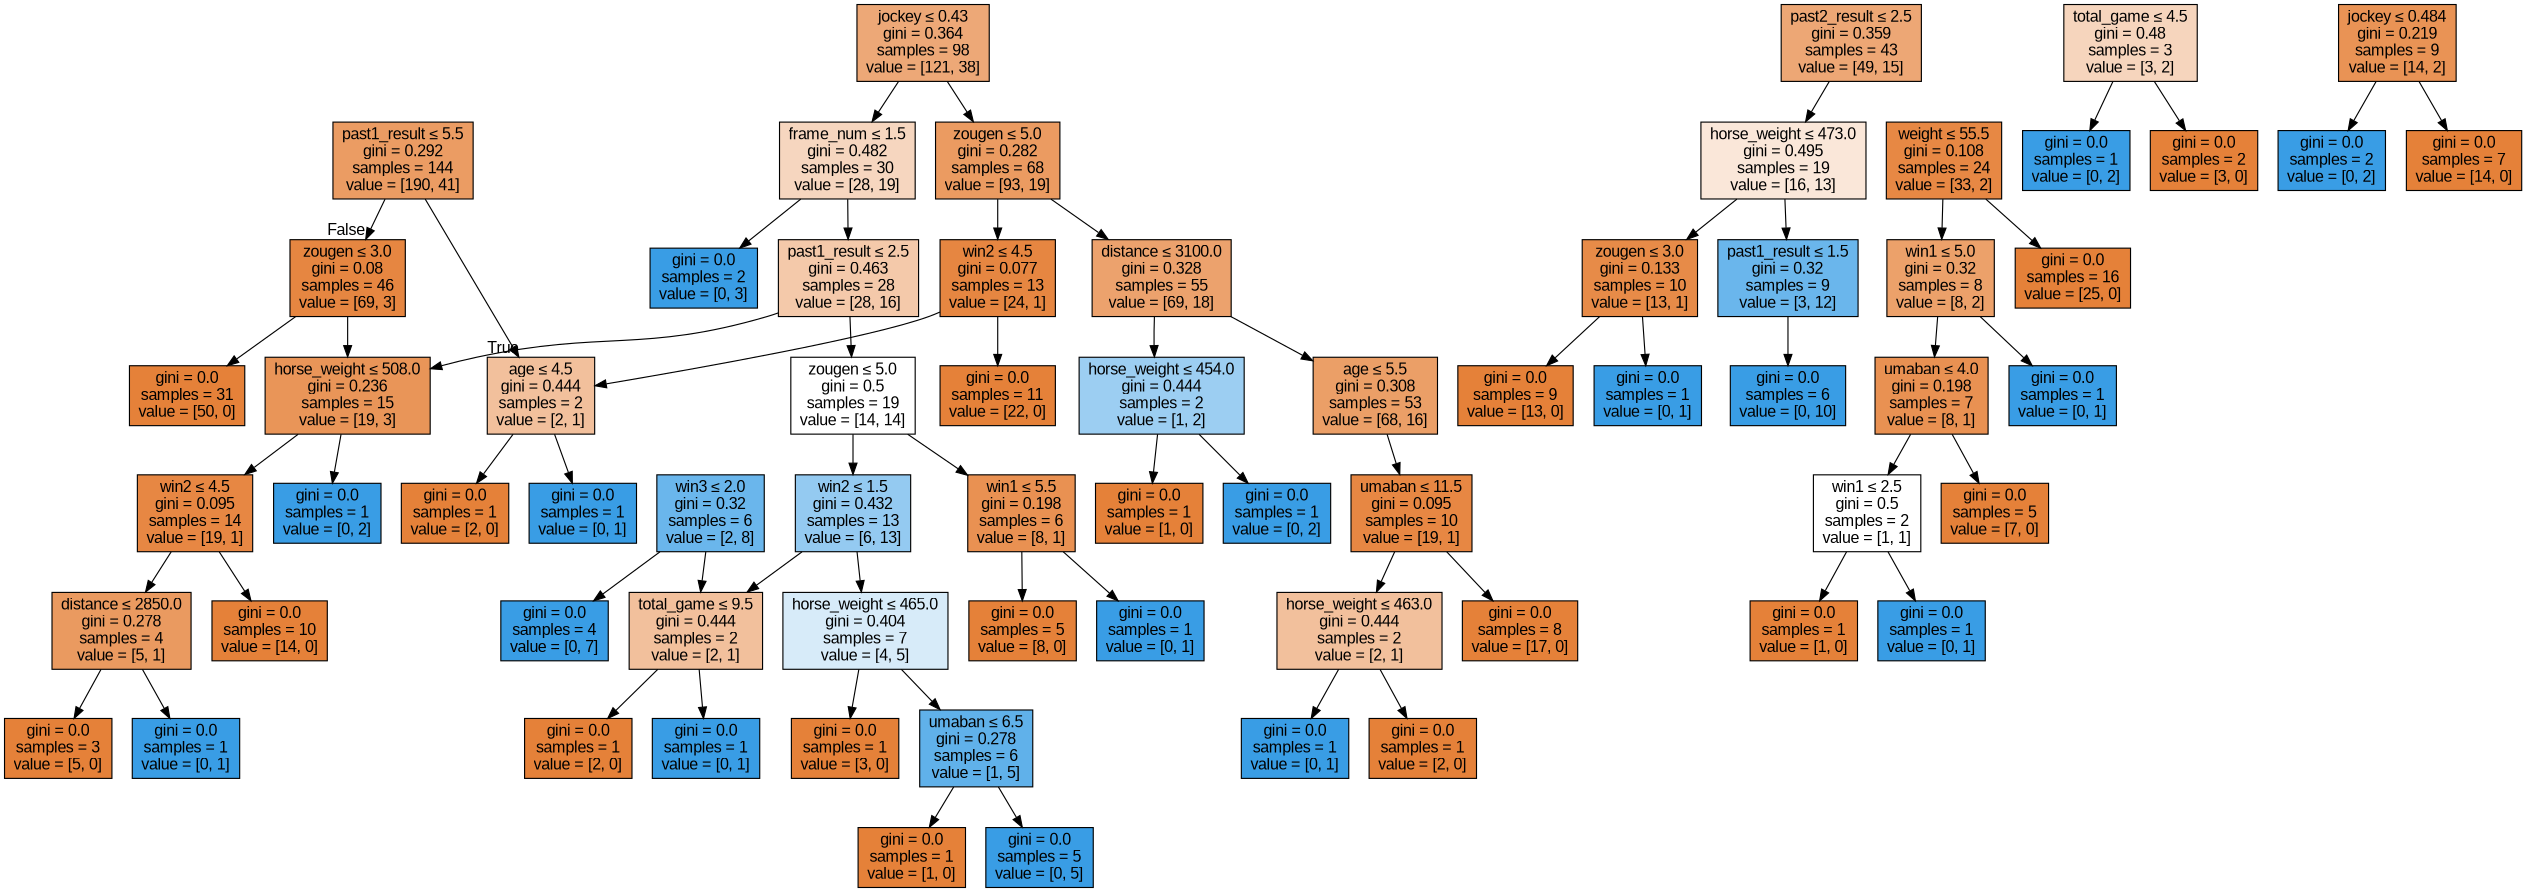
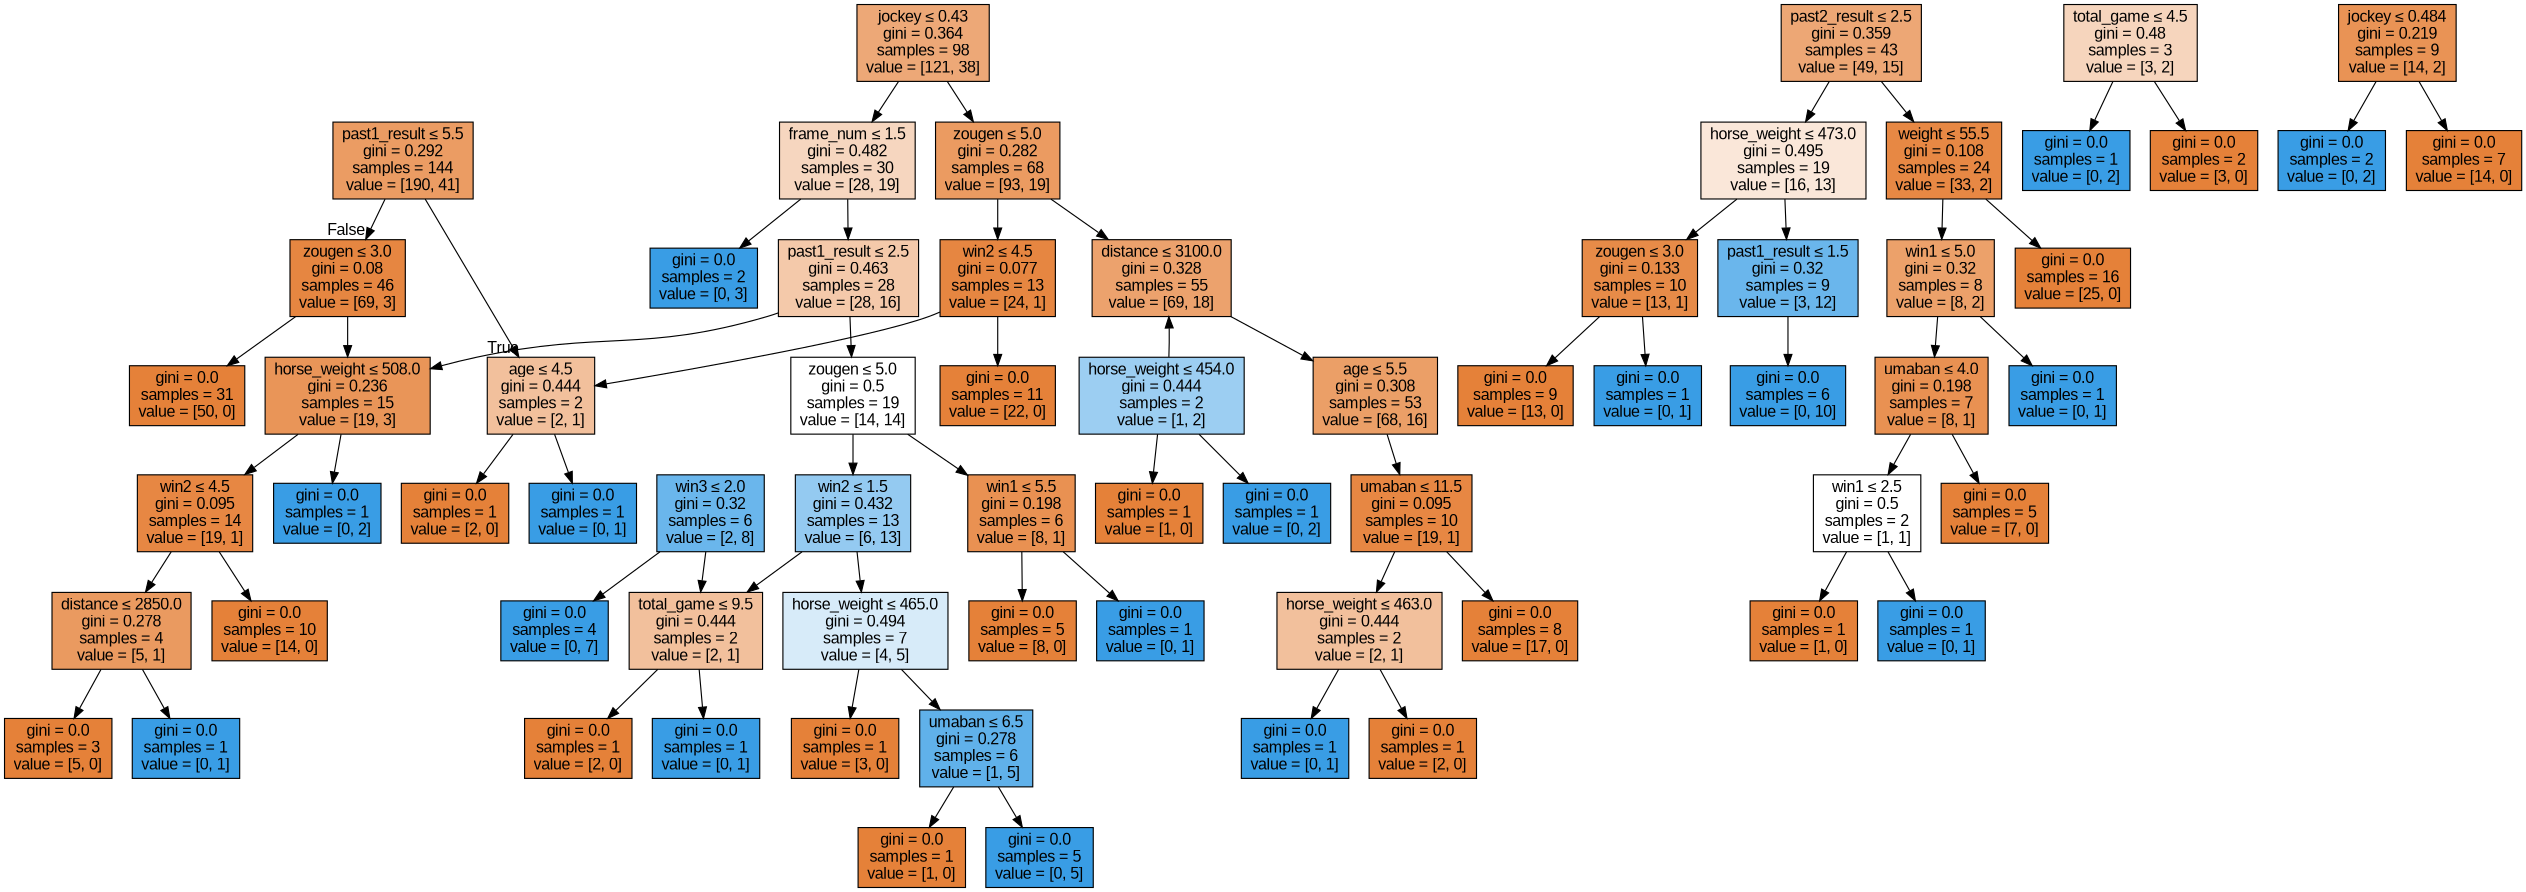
  digraph {
    fontname="Liberation Sans"
    node [color=black fillcolor="#e58139ff" fontname="Liberation Sans" shape=box style=filled]
    edge [fontname="Liberation Sans"]
    n1 [fillcolor="#e58139c8" label=<past1_result &le; 5.5<br/>gini = 0.292<br/>samples = 144<br/>value = [190, 41]>]
    n2 [fillcolor="#e58139f4" label=<zougen &le; 3.0<br/>gini = 0.08<br/>samples = 46<br/>value = [69, 3]>]
    n3 [fillcolor="#e581397f" label=<age &le; 4.5<br/>gini = 0.444<br/>samples = 2<br/>value = [2, 1]>]
    n4 [fillcolor="#e58139af" label=<jockey &le; 0.43<br/>gini = 0.364<br/>samples = 98<br/>value = [121, 38]>]
    n5 [fillcolor="#e58139cb" label=<zougen &le; 5.0<br/>gini = 0.282<br/>samples = 68<br/>value = [93, 19]>]
    n6 [fillcolor="#e5813952" label=<frame_num &le; 1.5<br/>gini = 0.482<br/>samples = 30<br/>value = [28, 19]>]
    n7 [label=<gini = 0.0<br/>samples = 31<br/>value = [50, 0]>]
    n8 [fillcolor="#e58139d7" label=<horse_weight &le; 508.0<br/>gini = 0.236<br/>samples = 15<br/>value = [19, 3]>]
    n9 [fillcolor="#e58139bc" label=<distance &le; 3100.0<br/>gini = 0.328<br/>samples = 55<br/>value = [69, 18]>]
    n10 [fillcolor="#e58139f4" label=<win2 &le; 4.5<br/>gini = 0.077<br/>samples = 13<br/>value = [24, 1]>]
    n11 [fillcolor="#399de5ff" label=<gini = 0.0<br/>samples = 2<br/>value = [0, 3]>]
    n12 [fillcolor="#e581396d" label=<past1_result &le; 2.5<br/>gini = 0.463<br/>samples = 28<br/>value = [28, 16]>]
    n13 [fillcolor="#e58139c3" label=<age &le; 5.5<br/>gini = 0.308<br/>samples = 53<br/>value = [68, 16]>]
    n14 [fillcolor="#399de57f" label=<horse_weight &le; 454.0<br/>gini = 0.444<br/>samples = 2<br/>value = [1, 2]>]
    n15 [label=<gini = 0.0<br/>samples = 11<br/>value = [22, 0]>]
    n16 [fillcolor="#e58139f2" label=<umaban &le; 11.5<br/>gini = 0.095<br/>samples = 10<br/>value = [19, 1]>]
    n17 [fillcolor="#399de5ff" label=<gini = 0.0<br/>samples = 1<br/>value = [0, 2]>]
    n18 [label=<gini = 0.0<br/>samples = 1<br/>value = [1, 0]>]
    n19 [fillcolor="#e58139b1" label=<past2_result &le; 2.5<br/>gini = 0.359<br/>samples = 43<br/>value = [49, 15]>]
    n20 [fillcolor="#e5813930" label=<horse_weight &le; 473.0<br/>gini = 0.495<br/>samples = 19<br/>value = [16, 13]>]
    n21 [fillcolor="#e58139f0" label=<weight &le; 55.5<br/>gini = 0.108<br/>samples = 24<br/>value = [33, 2]>]
    n22 [label=<gini = 0.0<br/>samples = 8<br/>value = [17, 0]>]
    n23 [fillcolor="#e581397f" label=<horse_weight &le; 463.0<br/>gini = 0.444<br/>samples = 2<br/>value = [2, 1]>]
    n24 [fillcolor="#e58139eb" label=<zougen &le; 3.0<br/>gini = 0.133<br/>samples = 10<br/>value = [13, 1]>]
    n25 [fillcolor="#399de5bf" label=<past1_result &le; 1.5<br/>gini = 0.32<br/>samples = 9<br/>value = [3, 12]>]
    n26 [fillcolor="#e58139bf" label=<win1 &le; 5.0<br/>gini = 0.32<br/>samples = 8<br/>value = [8, 2]>]
    n27 [label=<gini = 0.0<br/>samples = 16<br/>value = [25, 0]>]
    n28 [label=<gini = 0.0<br/>samples = 9<br/>value = [13, 0]>]
    n29 [fillcolor="#399de5ff" label=<gini = 0.0<br/>samples = 1<br/>value = [0, 1]>]
    n30 [fillcolor="#399de5ff" label=<gini = 0.0<br/>samples = 6<br/>value = [0, 10]>]
    n31 [fillcolor="#e5813955" label=<total_game &le; 4.5<br/>gini = 0.48<br/>samples = 3<br/>value = [3, 2]>]
    n32 [fillcolor="#399de5ff" label=<gini = 0.0<br/>samples = 1<br/>value = [0, 2]>]
    n33 [label=<gini = 0.0<br/>samples = 2<br/>value = [3, 0]>]
    n34 [fillcolor="#e58139df" label=<umaban &le; 4.0<br/>gini = 0.198<br/>samples = 7<br/>value = [8, 1]>]
    n35 [fillcolor="#399de5ff" label=<gini = 0.0<br/>samples = 1<br/>value = [0, 1]>]
    n36 [fillcolor="#e5813900" label=<win1 &le; 2.5<br/>gini = 0.5<br/>samples = 2<br/>value = [1, 1]>]
    n37 [label=<gini = 0.0<br/>samples = 5<br/>value = [7, 0]>]
    n38 [label=<gini = 0.0<br/>samples = 1<br/>value = [1, 0]>]
    n39 [fillcolor="#399de5ff" label=<gini = 0.0<br/>samples = 1<br/>value = [0, 1]>]
    n40 [fillcolor="#399de5ff" label=<gini = 0.0<br/>samples = 1<br/>value = [0, 1]>]
    n41 [label=<gini = 0.0<br/>samples = 1<br/>value = [2, 0]>]
    n42 [label=<gini = 0.0<br/>samples = 1<br/>value = [2, 0]>]
    n43 [fillcolor="#399de5ff" label=<gini = 0.0<br/>samples = 1<br/>value = [0, 1]>]
    n44 [fillcolor="#e5813900" label=<zougen &le; 5.0<br/>gini = 0.5<br/>samples = 19<br/>value = [14, 14]>]
    n45 [fillcolor="#399de589" label=<win2 &le; 1.5<br/>gini = 0.432<br/>samples = 13<br/>value = [6, 13]>]
    n46 [fillcolor="#e58139df" label=<win1 &le; 5.5<br/>gini = 0.198<br/>samples = 6<br/>value = [8, 1]>]
    n47 [fillcolor="#e58139db" label=<jockey &le; 0.484<br/>gini = 0.219<br/>samples = 9<br/>value = [14, 2]>]
    n48 [fillcolor="#399de5ff" label=<gini = 0.0<br/>samples = 2<br/>value = [0, 2]>]
    n49 [label=<gini = 0.0<br/>samples = 7<br/>value = [14, 0]>]
-   n50 [fillcolor="#399de533" label=<horse_weight &le; 465.0<br/>gini = 0.404<br/>samples = 7<br/>value = [4, 5]>]
+   n50 [fillcolor="#399de533" label=<horse_weight &le; 465.0<br/>gini = 0.494<br/>samples = 7<br/>value = [4, 5]>]
    n51 [fillcolor="#e581397f" label=<total_game &le; 9.5<br/>gini = 0.444<br/>samples = 2<br/>value = [2, 1]>]
    n52 [label=<gini = 0.0<br/>samples = 5<br/>value = [8, 0]>]
    n53 [fillcolor="#399de5ff" label=<gini = 0.0<br/>samples = 1<br/>value = [0, 1]>]
    n54 [fillcolor="#399de5bf" label=<win3 &le; 2.0<br/>gini = 0.32<br/>samples = 6<br/>value = [2, 8]>]
    n55 [fillcolor="#399de5ff" label=<gini = 0.0<br/>samples = 4<br/>value = [0, 7]>]
    n56 [label=<gini = 0.0<br/>samples = 1<br/>value = [3, 0]>]
    n57 [fillcolor="#399de5cc" label=<umaban &le; 6.5<br/>gini = 0.278<br/>samples = 6<br/>value = [1, 5]>]
    n58 [label=<gini = 0.0<br/>samples = 1<br/>value = [2, 0]>]
    n59 [fillcolor="#399de5ff" label=<gini = 0.0<br/>samples = 1<br/>value = [0, 1]>]
    n60 [label=<gini = 0.0<br/>samples = 1<br/>value = [1, 0]>]
    n61 [fillcolor="#399de5ff" label=<gini = 0.0<br/>samples = 5<br/>value = [0, 5]>]
    n62 [fillcolor="#e58139f2" label=<win2 &le; 4.5<br/>gini = 0.095<br/>samples = 14<br/>value = [19, 1]>]
    n63 [fillcolor="#399de5ff" label=<gini = 0.0<br/>samples = 1<br/>value = [0, 2]>]
    n64 [label=<gini = 0.0<br/>samples = 10<br/>value = [14, 0]>]
    n65 [fillcolor="#e58139cc" label=<distance &le; 2850.0<br/>gini = 0.278<br/>samples = 4<br/>value = [5, 1]>]
    n66 [label=<gini = 0.0<br/>samples = 3<br/>value = [5, 0]>]
    n67 [fillcolor="#399de5ff" label=<gini = 0.0<br/>samples = 1<br/>value = [0, 1]>]
    n1 -> n2 [headlabel=False labelangle=-45 labeldistance=2.5]
    n1 -> n3 [headlabel=True labelangle=45 labeldistance=2.5]
    n2 -> n7
    n2 -> n8
    n3 -> n42
    n3 -> n43
    n4 -> n5
    n4 -> n6
    n5 -> n9
    n5 -> n10
    n6 -> n11
    n6 -> n12
    n8 -> n62
    n8 -> n63
    n9 -> n13
-   n9 -> n14
+   n14 -> n9
    n10 -> n3
    n10 -> n15
    n12 -> n8
    n12 -> n44
    n13 -> n16
    n14 -> n17
    n14 -> n18
    n16 -> n22
    n16 -> n23
    n19 -> n20
+   n19 -> n21
    n20 -> n24
    n20 -> n25
    n21 -> n26
    n21 -> n27
    n23 -> n40
    n23 -> n41
    n24 -> n28
    n24 -> n29
    n25 -> n30
    n26 -> n34
    n26 -> n35
    n31 -> n32
    n31 -> n33
    n34 -> n36
    n34 -> n37
    n36 -> n38
    n36 -> n39
    n44 -> n45
    n44 -> n46
    n45 -> n50
    n45 -> n51
    n46 -> n52
    n46 -> n53
    n47 -> n48
    n47 -> n49
    n50 -> n56
    n50 -> n57
    n51 -> n58
    n51 -> n59
    n54 -> n51
    n54 -> n55
    n57 -> n60
    n57 -> n61
    n62 -> n64
    n62 -> n65
    n65 -> n66
    n65 -> n67
  }
